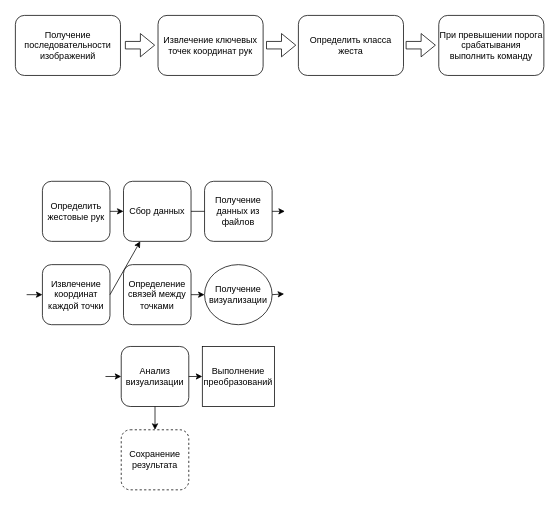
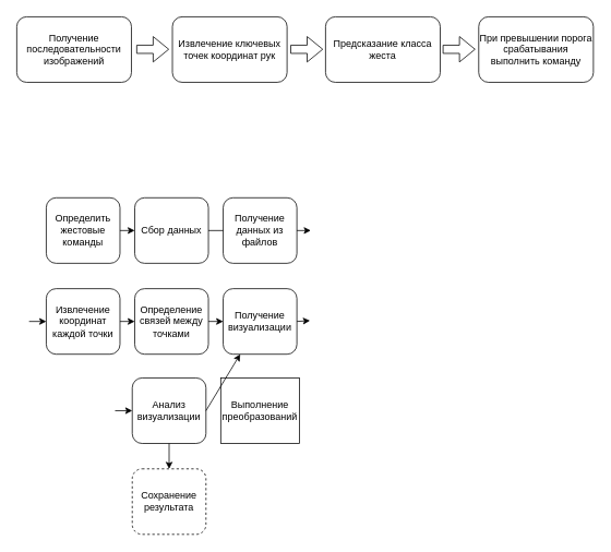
  <mxCell id="0" />
  <mxCell id="1" parent="0" />
  <mxCell id="2" value="Получение последовательности изображений" style="rounded=1;whiteSpace=wrap;html=1;" vertex="1" parent="1"><mxGeometry x="20" y="20" width="140" height="80" as="geometry" /></mxCell>
  <mxCell id="3" value="Извлечение ключевых точек координат рук" style="rounded=1;whiteSpace=wrap;html=1;" vertex="1" parent="1"><mxGeometry x="210" y="20" width="140" height="80" as="geometry" /></mxCell>
- <mxCell id="4" value="Определить класса жеста" style="rounded=1;whiteSpace=wrap;html=1;" vertex="1" parent="1"><mxGeometry x="397" y="20" width="140" height="80" as="geometry" /></mxCell>
+ <mxCell id="4" value="Предсказание класса жеста" style="rounded=1;whiteSpace=wrap;html=1;" vertex="1" parent="1"><mxGeometry x="397" y="20" width="140" height="80" as="geometry" /></mxCell>
  <mxCell id="5" value="При превышении порога срабатывания выполнить команду" style="rounded=1;whiteSpace=wrap;html=1;" vertex="1" parent="1"><mxGeometry x="584" y="20" width="140" height="80" as="geometry" /></mxCell>
  <mxCell id="6" value="" style="shape=flexArrow;endArrow=classic;html=1;rounded=0;" edge="1" parent="1"><mxGeometry width="50" height="50" relative="1" as="geometry"><mxPoint x="166" y="59.66" as="sourcePoint" /><mxPoint x="206" y="59.66" as="targetPoint" /></mxGeometry></mxCell>
  <mxCell id="7" value="" style="shape=flexArrow;endArrow=classic;html=1;rounded=0;" edge="1" parent="1"><mxGeometry width="50" height="50" relative="1" as="geometry"><mxPoint x="354" y="59.66" as="sourcePoint" /><mxPoint x="394" y="59.66" as="targetPoint" /></mxGeometry></mxCell>
  <mxCell id="8" value="" style="shape=flexArrow;endArrow=classic;html=1;rounded=0;" edge="1" parent="1"><mxGeometry width="50" height="50" relative="1" as="geometry"><mxPoint x="540" y="59.66" as="sourcePoint" /><mxPoint x="580" y="59.66" as="targetPoint" /></mxGeometry></mxCell>
- <mxCell id="9" value="Определить жестовые рук" style="rounded=1;whiteSpace=wrap;html=1;" vertex="1" parent="1"><mxGeometry x="56" y="241" width="90" height="80" as="geometry" /></mxCell>
+ <mxCell id="9" value="Определить жестовые команды" style="rounded=1;whiteSpace=wrap;html=1;" vertex="1" parent="1"><mxGeometry x="56" y="241" width="90" height="80" as="geometry" /></mxCell>
  <mxCell id="10" value="Сбор данных" style="rounded=1;whiteSpace=wrap;html=1;" vertex="1" parent="1"><mxGeometry x="164" y="241" width="90" height="80" as="geometry" /></mxCell>
  <mxCell id="11" value="Получение данных из файлов" style="rounded=1;whiteSpace=wrap;html=1;" vertex="1" parent="1"><mxGeometry x="272" y="241" width="90" height="80" as="geometry" /></mxCell>
  <mxCell id="12" value="Сохранение результата" style="rounded=1;whiteSpace=wrap;html=1;dashed=1;" vertex="1" parent="1"><mxGeometry x="161" y="572" width="90" height="80" as="geometry" /></mxCell>
  <mxCell id="13" value="Выполнение преобразований" style="whiteSpace=wrap;html=1;rounded=0;" vertex="1" parent="1"><mxGeometry x="269" y="461" width="96" height="80" as="geometry" /></mxCell>
  <mxCell id="14" value="Анализ визуализации" style="rounded=1;whiteSpace=wrap;html=1;" vertex="1" parent="1"><mxGeometry x="161" y="461" width="90" height="80" as="geometry" /></mxCell>
- <mxCell id="15" value="Получение визуализации" style="ellipse;whiteSpace=wrap;html=1;" vertex="1" parent="1"><mxGeometry x="272" y="352" width="90" height="80" as="geometry" /></mxCell>
+ <mxCell id="15" value="Получение визуализации" style="rounded=1;whiteSpace=wrap;html=1;" vertex="1" parent="1"><mxGeometry x="272" y="352" width="90" height="80" as="geometry" /></mxCell>
  <mxCell id="16" value="Определение связей между точками" style="rounded=1;whiteSpace=wrap;html=1;" vertex="1" parent="1"><mxGeometry x="164" y="352" width="90" height="80" as="geometry" /></mxCell>
  <mxCell id="17" value="Извлечение координат каждой точки" style="rounded=1;whiteSpace=wrap;html=1;" vertex="1" parent="1"><mxGeometry x="56" y="352" width="90" height="80" as="geometry" /></mxCell>
  <mxCell id="18" value="" style="endArrow=classic;html=1;rounded=0;entryX=0;entryY=0.5;entryDx=0;entryDy=0;exitX=1;exitY=0.5;exitDx=0;exitDy=0;" edge="1" parent="1" source="9" target="10"><mxGeometry width="50" height="50" relative="1" as="geometry"><mxPoint x="88" y="503" as="sourcePoint" /><mxPoint x="132" y="503" as="targetPoint" /></mxGeometry></mxCell>
  <mxCell id="19" value="" style="endArrow=none;html=1;rounded=0;entryX=0;entryY=0.5;entryDx=0;entryDy=0;exitX=1;exitY=0.5;exitDx=0;exitDy=0;" edge="1" parent="1" source="10" target="11"><mxGeometry width="50" height="50" relative="1" as="geometry"><mxPoint x="156" y="291" as="sourcePoint" /><mxPoint x="174" y="291" as="targetPoint" /></mxGeometry></mxCell>
  <mxCell id="20" value="" style="endArrow=classic;html=1;rounded=0;entryX=0;entryY=0.5;entryDx=0;entryDy=0;exitX=1;exitY=0.5;exitDx=0;exitDy=0;" edge="1" parent="1" source="16" target="15"><mxGeometry width="50" height="50" relative="1" as="geometry"><mxPoint x="92" y="498" as="sourcePoint" /><mxPoint x="110" y="498" as="targetPoint" /></mxGeometry></mxCell>
  <mxCell id="21" value="" style="endArrow=classic;html=1;rounded=0;entryX=0;entryY=0.5;entryDx=0;entryDy=0;" edge="1" parent="1" target="17"><mxGeometry width="50" height="50" relative="1" as="geometry"><mxPoint x="35" y="392" as="sourcePoint" /><mxPoint x="38" y="396" as="targetPoint" /></mxGeometry></mxCell>
- <mxCell id="22" value="" style="endArrow=classic;html=1;rounded=0;exitX=1;exitY=0.5;exitDx=0;exitDy=0;" edge="1" parent="1" source="17" target="10"><mxGeometry width="50" height="50" relative="1" as="geometry"><mxPoint x="186" y="321" as="sourcePoint" /><mxPoint x="204" y="321" as="targetPoint" /></mxGeometry></mxCell>
+ <mxCell id="22" value="" style="endArrow=classic;html=1;rounded=0;entryX=0;entryY=0.5;entryDx=0;entryDy=0;exitX=1;exitY=0.5;exitDx=0;exitDy=0;" edge="1" parent="1" source="17" target="16"><mxGeometry width="50" height="50" relative="1" as="geometry"><mxPoint x="186" y="321" as="sourcePoint" /><mxPoint x="204" y="321" as="targetPoint" /></mxGeometry></mxCell>
  <mxCell id="23" value="" style="endArrow=classic;html=1;rounded=0;exitX=1;exitY=0.5;exitDx=0;exitDy=0;" edge="1" parent="1" source="11"><mxGeometry width="50" height="50" relative="1" as="geometry"><mxPoint x="379" y="285" as="sourcePoint" /><mxPoint x="379" y="281" as="targetPoint" /></mxGeometry></mxCell>
  <mxCell id="24" value="" style="endArrow=classic;html=1;rounded=0;entryX=0;entryY=0.5;entryDx=0;entryDy=0;" edge="1" parent="1" target="14"><mxGeometry width="50" height="50" relative="1" as="geometry"><mxPoint x="140" y="501" as="sourcePoint" /><mxPoint x="117" y="506" as="targetPoint" /></mxGeometry></mxCell>
  <mxCell id="25" value="" style="endArrow=classic;html=1;rounded=0;entryX=0.5;entryY=0;entryDx=0;entryDy=0;exitX=0.5;exitY=1;exitDx=0;exitDy=0;" edge="1" parent="1" source="14" target="12"><mxGeometry width="50" height="50" relative="1" as="geometry"><mxPoint x="109" y="516" as="sourcePoint" /><mxPoint x="127" y="516" as="targetPoint" /></mxGeometry></mxCell>
- <mxCell id="26" value="" style="endArrow=classic;html=1;rounded=0;entryX=0;entryY=0.5;entryDx=0;entryDy=0;exitX=1;exitY=0.5;exitDx=0;exitDy=0;" edge="1" parent="1" source="14" target="13"><mxGeometry width="50" height="50" relative="1" as="geometry"><mxPoint x="119" y="526" as="sourcePoint" /><mxPoint x="137" y="526" as="targetPoint" /></mxGeometry></mxCell>
+ <mxCell id="26" value="" style="endArrow=classic;html=1;rounded=0;exitX=1;exitY=0.5;exitDx=0;exitDy=0;" edge="1" parent="1" source="14" target="15"><mxGeometry width="50" height="50" relative="1" as="geometry"><mxPoint x="119" y="526" as="sourcePoint" /><mxPoint x="137" y="526" as="targetPoint" /></mxGeometry></mxCell>
  <mxCell id="27" value="" style="endArrow=classic;html=1;rounded=0;exitX=1;exitY=0.5;exitDx=0;exitDy=0;" edge="1" parent="1" source="15"><mxGeometry width="50" height="50" relative="1" as="geometry"><mxPoint x="132" y="538" as="sourcePoint" /><mxPoint x="378" y="391" as="targetPoint" /></mxGeometry></mxCell>
